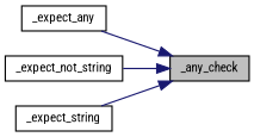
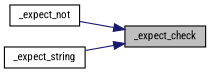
  digraph {
    fontname="Roboto Condensed"
    rankdir=RL
    node [color=black fillcolor=white fontname="Roboto Condensed" fontsize=10 shape=record style=filled]
    edge [color=midnightblue dir=back fontname="Roboto Condensed" fontsize=10 labelfontname=Helvetica labelfontsize=10 style=solid]
-   n1 [fillcolor=grey75 fontcolor=black height=0.2 label=_any_check width=0.4]
-   n2 [height=0.2 label=_expect_any width=0.4]
-   n3 [height=0.2 label=_expect_not_string width=0.4]
+   n1 [fillcolor=grey75 fontcolor=black height=0.2 label=_expect_check width=0.4]
+   n2 [height=0.2 label=_expect_not width=0.4]
    n4 [height=0.2 label=_expect_string width=0.4]
    n1 -> n2
-   n1 -> n3
    n1 -> n4
  }
